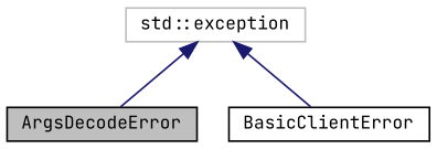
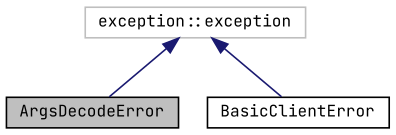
  digraph {
    fontname="JetBrains Mono"
    node [color=black fillcolor=white fontname="JetBrains Mono" fontsize=10 shape=record style=filled]
    edge [color=midnightblue dir=back fontname="JetBrains Mono" fontsize=10 labelfontname=Helvetica labelfontsize=10 style=solid]
    n1 [fillcolor=grey75 fontcolor=black height=0.2 label=ArgsDecodeError width=0.4]
    n2 [height=0.2 label=BasicClientError width=0.4]
-   n3 [color=grey75 height=0.2 label="std::exception" width=0.4]
+   n3 [color=grey75 height=0.2 label="exception::exception" width=0.4]
    n3 -> n1
    n3 -> n2
  }
